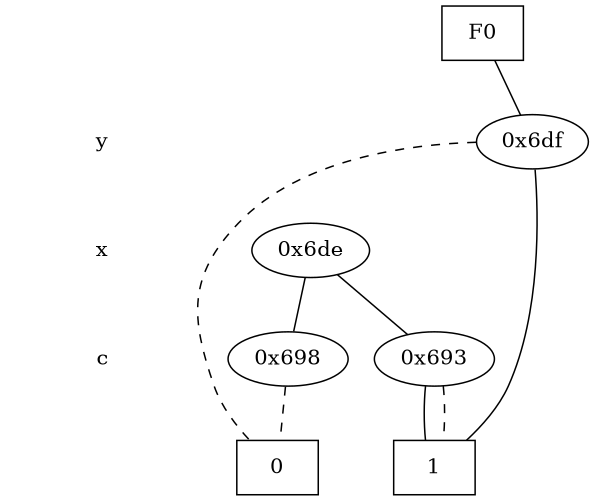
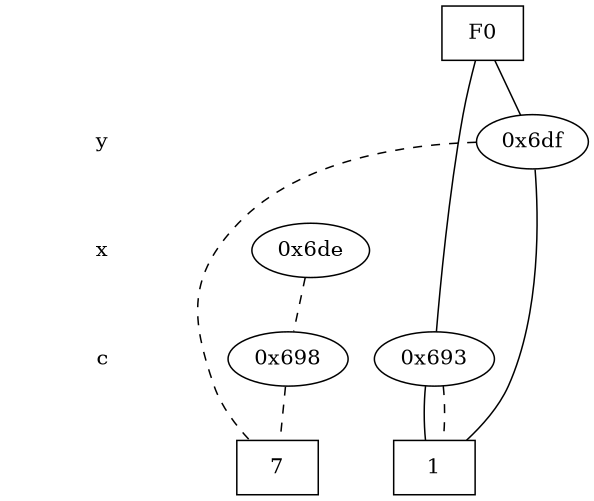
  digraph {
    edge [dir=none style=dashed]
    "CONST NODES" [shape=plaintext style=invis]
    " y " [shape=plaintext]
    " x " [shape=plaintext]
    " c " [shape=plaintext]
    F0 [shape=box]
    "0x6df"
    "0x6de"
    "0x693"
    "0x698"
-   n10 [label=0 shape=box]
+   n10 [label=7 shape=box]
    n11 [label=1 shape=box]
    subgraph sub_1 {
      "CONST NODES"
      " y "
      " x "
      " c "
    }
    subgraph sub_2 {
      rank=same
      F0
    }
    subgraph sub_3 {
      rank=same
      " y "
      "0x6df"
    }
    subgraph sub_4 {
      rank=same
      " x "
      "0x6de"
    }
    subgraph sub_5 {
      rank=same
      " c "
      "0x693"
      "0x698"
    }
    subgraph sub_6 {
      rank=same
      "CONST NODES"
      subgraph sub_7 {
        rank=same
        n10
        n11
      }
    }
    " y " -> " x " [style=invis]
    " x " -> " c " [style=invis]
    " c " -> "CONST NODES" [style=invis]
    F0 -> "0x6df" [style=solid]
    "0x6df" -> n10
    "0x6df" -> n11 [style=""]
-   "0x6de" -> "0x693" [style=""]
-   "0x6de" -> "0x698" [style=solid]
+   F0 -> "0x693" [style=""]
+   "0x6de" -> "0x698"
    "0x693" -> n11 [style=""]
    "0x693" -> n11
    "0x698" -> n10
  }
